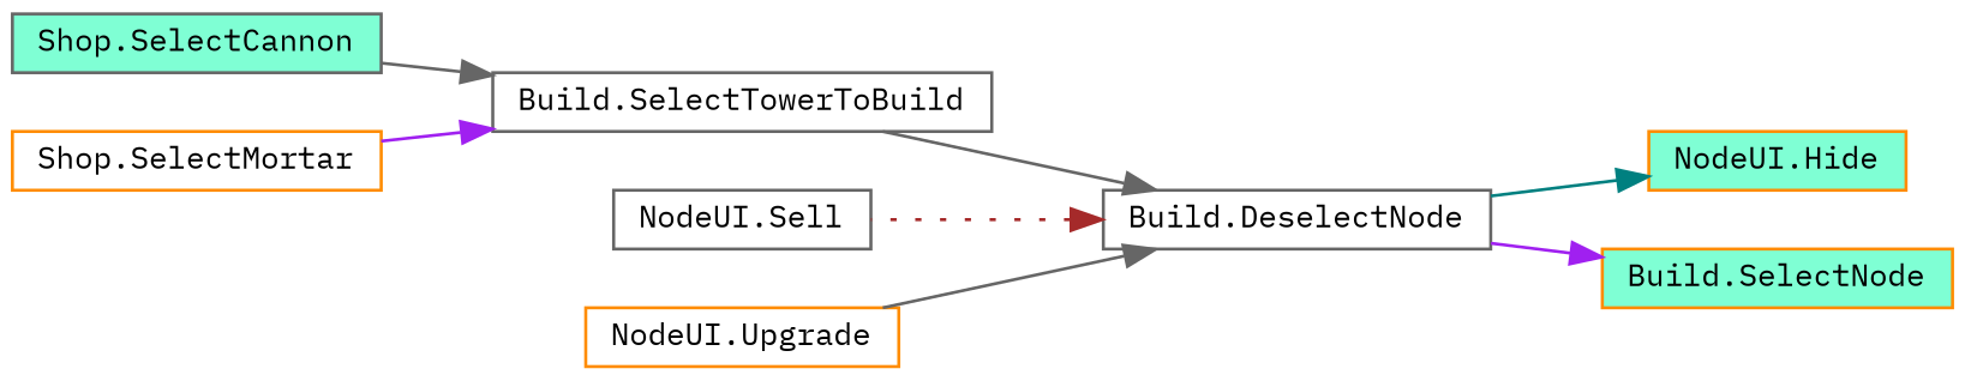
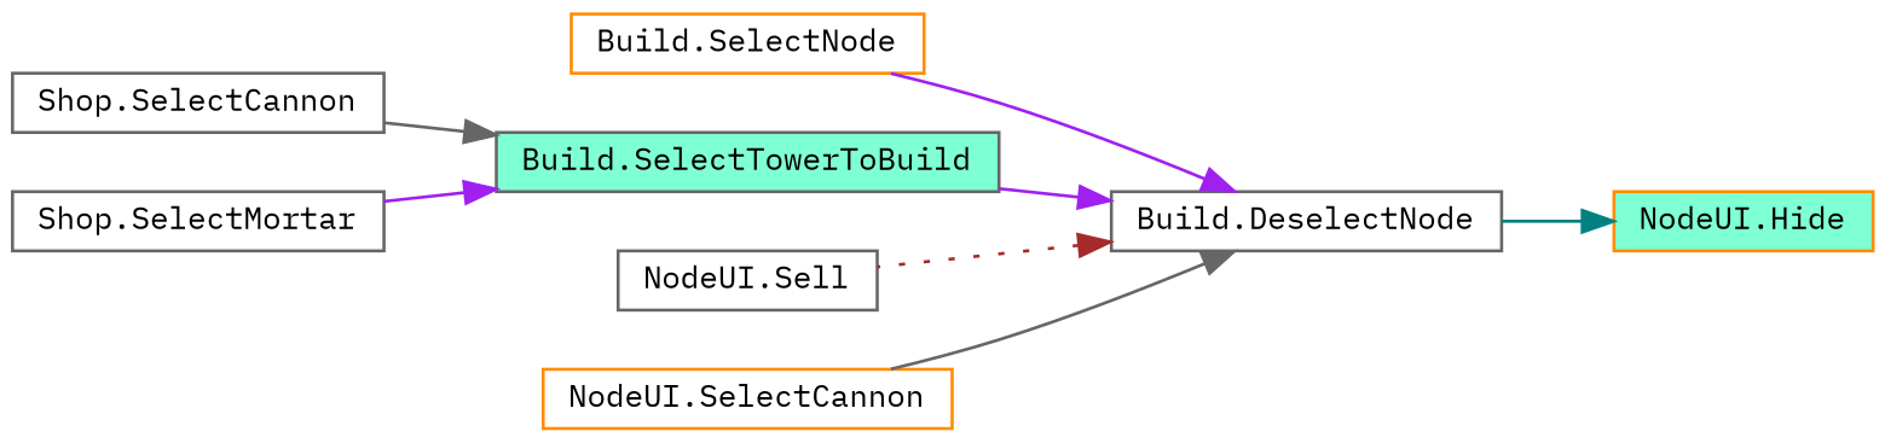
  digraph {
    fontname="IBM Plex Mono"
    rankdir=RL
    node [color=darkorange fillcolor=white fontname="IBM Plex Mono" fontsize=10 shape=record style=filled]
    edge [color=purple dir=back fontname="IBM Plex Mono" fontsize=10 labelfontname=Helvetica labelfontsize=10 style=solid]
    n1 [fillcolor=aquamarine fontcolor=black height=0.2 label="NodeUI.Hide" width=0.4]
    n2 [color=gray40 height=0.2 label="Build.DeselectNode" width=0.4]
-   n3 [fillcolor=aquamarine height=0.2 label="Build.SelectNode" width=0.4]
-   n4 [color=gray40 height=0.2 label="Build.SelectTowerToBuild" width=0.4]
+   n3 [height=0.2 label="Build.SelectNode" width=0.4]
+   n4 [color=gray40 fillcolor=aquamarine height=0.2 label="Build.SelectTowerToBuild" width=0.4]
    n5 [color=gray40 height=0.2 label="NodeUI.Sell" width=0.4]
-   n6 [height=0.2 label="NodeUI.Upgrade" width=0.4]
-   n7 [color=gray40 fillcolor=aquamarine height=0.2 label="Shop.SelectCannon" width=0.4]
-   n8 [height=0.2 label="Shop.SelectMortar" width=0.4]
+   n6 [height=0.2 label="NodeUI.SelectCannon" width=0.4]
+   n7 [color=gray40 height=0.2 label="Shop.SelectCannon" width=0.4]
+   n8 [color=gray40 height=0.2 label="Shop.SelectMortar" width=0.4]
    n1 -> n2 [color=teal]
-   n3 -> n2
-   n2 -> n4 [color=gray40]
+   n2 -> n3
+   n2 -> n4
    n2 -> n5 [color=brown style=dotted]
    n2 -> n6 [color=gray40]
    n4 -> n7 [color=gray40]
    n4 -> n8
  }
